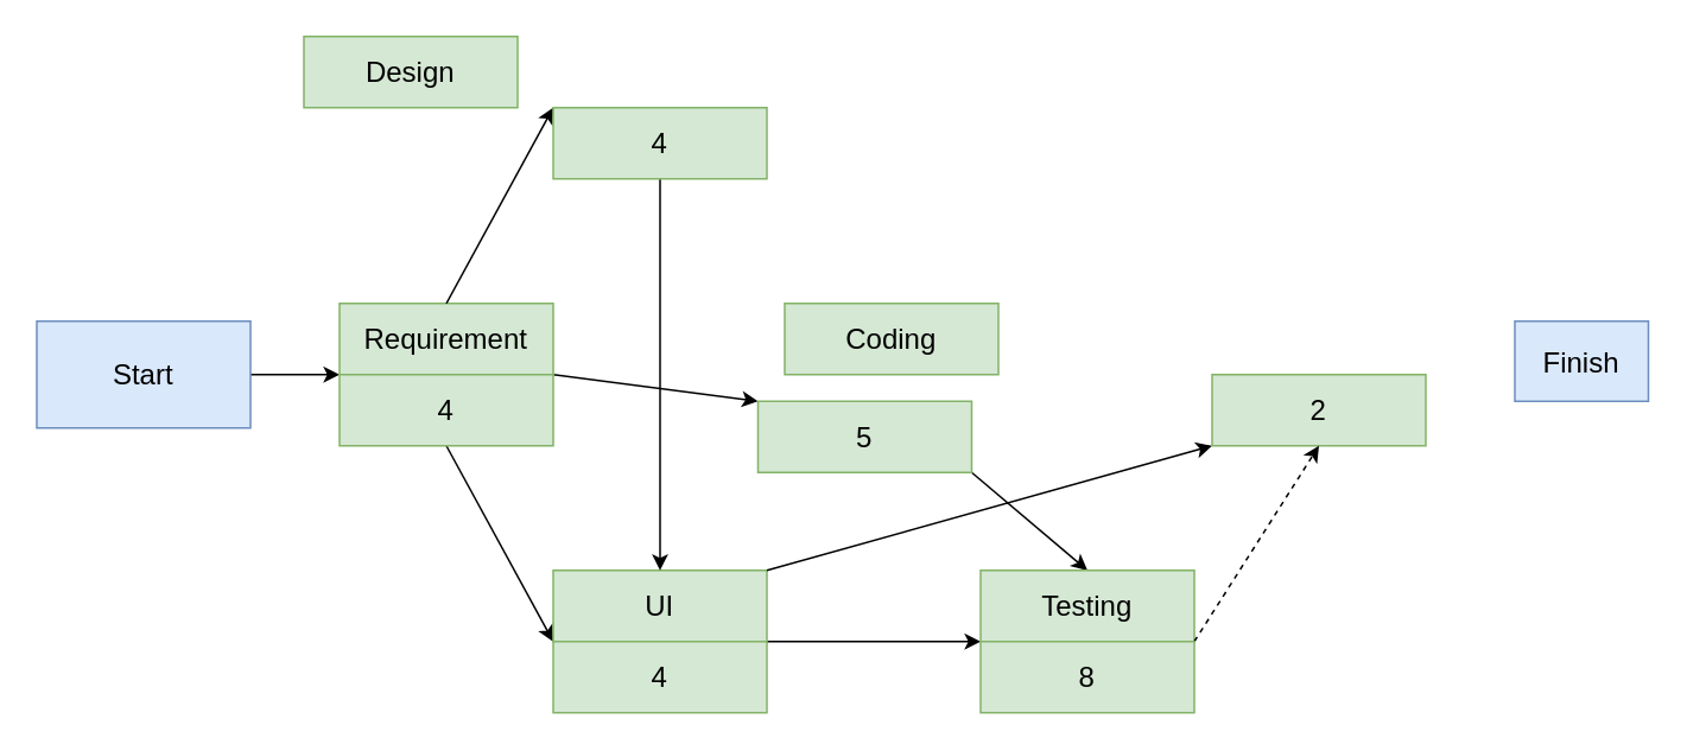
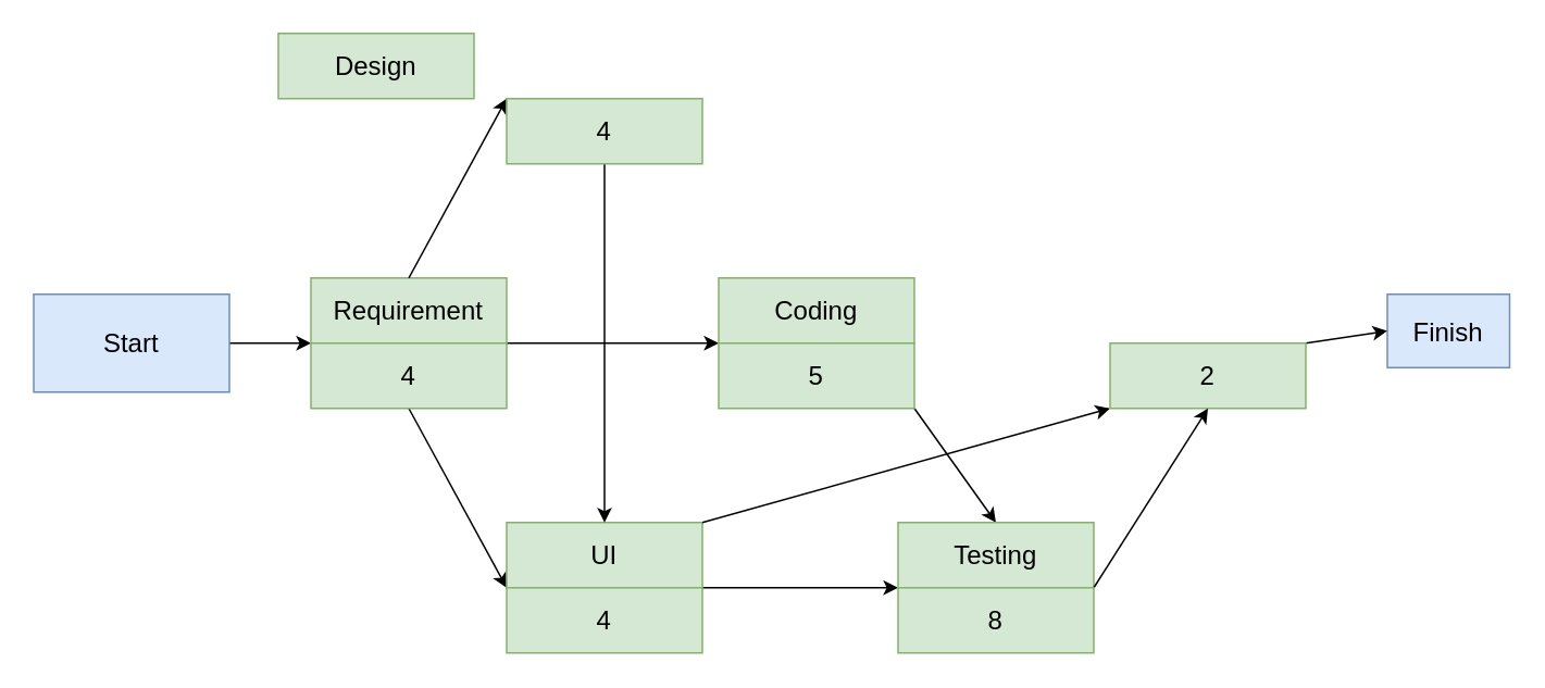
  <mxCell id="0" />
  <mxCell id="1" parent="0" />
  <mxCell id="2" style="edgeStyle=none;html=1;exitX=1;exitY=0.5;exitDx=0;exitDy=0;entryX=0;entryY=0;entryDx=0;entryDy=0;fontSize=16;" parent="1" source="3" target="9" edge="1"><mxGeometry relative="1" as="geometry" /></mxCell>
  <mxCell id="3" value="Start" style="whiteSpace=wrap;html=1;fillColor=#dae8fc;strokeColor=#6c8ebf;fontSize=16;" parent="1" vertex="1"><mxGeometry x="20" y="180" width="120" height="60" as="geometry" /></mxCell>
  <mxCell id="4" value="Finish" style="whiteSpace=wrap;html=1;fillColor=#dae8fc;strokeColor=#6c8ebf;fontSize=16;" parent="1" vertex="1"><mxGeometry x="850" y="180" width="75" height="45" as="geometry" /></mxCell>
  <mxCell id="5" style="edgeStyle=none;html=1;exitX=1;exitY=1;exitDx=0;exitDy=0;entryX=0;entryY=0;entryDx=0;entryDy=0;fontSize=16;" parent="1" source="6" target="16" edge="1"><mxGeometry relative="1" as="geometry" /></mxCell>
  <mxCell id="6" value="Requirement" style="whiteSpace=wrap;html=1;fillColor=#d5e8d4;strokeColor=#82b366;fontSize=16;" parent="1" vertex="1"><mxGeometry x="190" y="170" width="120" height="40" as="geometry" /></mxCell>
  <mxCell id="7" style="edgeStyle=none;html=1;exitX=0.5;exitY=1;exitDx=0;exitDy=0;entryX=0;entryY=0;entryDx=0;entryDy=0;fontSize=16;" parent="1" source="9" target="13" edge="1"><mxGeometry relative="1" as="geometry" /></mxCell>
  <mxCell id="8" style="edgeStyle=none;html=1;entryX=0;entryY=0;entryDx=0;entryDy=0;fontSize=16;exitX=0.5;exitY=0;exitDx=0;exitDy=0;" parent="1" source="6" target="19" edge="1"><mxGeometry relative="1" as="geometry" /></mxCell>
  <mxCell id="9" value="4" style="whiteSpace=wrap;html=1;fillColor=#d5e8d4;strokeColor=#82b366;fontSize=16;" parent="1" vertex="1"><mxGeometry x="190" y="210" width="120" height="40" as="geometry" /></mxCell>
  <mxCell id="10" value="UI" style="whiteSpace=wrap;html=1;fillColor=#d5e8d4;strokeColor=#82b366;fontSize=16;" parent="1" vertex="1"><mxGeometry x="310" y="320" width="120" height="40" as="geometry" /></mxCell>
  <mxCell id="11" style="edgeStyle=none;html=1;exitX=1;exitY=0;exitDx=0;exitDy=0;entryX=0;entryY=0;entryDx=0;entryDy=0;fontSize=16;" parent="1" source="13" target="24" edge="1"><mxGeometry relative="1" as="geometry" /></mxCell>
  <mxCell id="12" style="edgeStyle=none;html=1;exitX=1;exitY=0;exitDx=0;exitDy=0;entryX=0;entryY=1;entryDx=0;entryDy=0;fontSize=16;" parent="1" source="10" target="21" edge="1"><mxGeometry relative="1" as="geometry" /></mxCell>
  <mxCell id="13" value="4" style="whiteSpace=wrap;html=1;fillColor=#d5e8d4;strokeColor=#82b366;fontSize=16;" parent="1" vertex="1"><mxGeometry x="310" y="360" width="120" height="40" as="geometry" /></mxCell>
  <mxCell id="14" value="Coding" style="whiteSpace=wrap;html=1;fillColor=#d5e8d4;strokeColor=#82b366;fontSize=16;" parent="1" vertex="1"><mxGeometry x="440" y="170" width="120" height="40" as="geometry" /></mxCell>
  <mxCell id="15" style="edgeStyle=none;html=1;fontSize=16;entryX=0.5;entryY=0;entryDx=0;entryDy=0;exitX=1;exitY=1;exitDx=0;exitDy=0;" parent="1" source="16" target="22" edge="1"><mxGeometry relative="1" as="geometry" /></mxCell>
- <mxCell id="16" value="5" style="whiteSpace=wrap;html=1;fillColor=#d5e8d4;strokeColor=#82b366;fontSize=16;" parent="1" vertex="1"><mxGeometry x="425" y="225" width="120" height="40" as="geometry" /></mxCell>
+ <mxCell id="16" value="5" style="whiteSpace=wrap;html=1;fillColor=#d5e8d4;strokeColor=#82b366;fontSize=16;" parent="1" vertex="1"><mxGeometry x="440" y="210" width="120" height="40" as="geometry" /></mxCell>
  <mxCell id="17" style="edgeStyle=none;html=1;exitX=0.5;exitY=1;exitDx=0;exitDy=0;fontSize=16;" parent="1" source="19" target="10" edge="1"><mxGeometry relative="1" as="geometry" /></mxCell>
  <mxCell id="18" value="Design" style="whiteSpace=wrap;html=1;fillColor=#d5e8d4;strokeColor=#82b366;fontSize=16;" parent="1" vertex="1"><mxGeometry x="170" y="20" width="120" height="40" as="geometry" /></mxCell>
  <mxCell id="19" value="4" style="whiteSpace=wrap;html=1;fillColor=#d5e8d4;strokeColor=#82b366;fontSize=16;" parent="1" vertex="1"><mxGeometry x="310" y="60" width="120" height="40" as="geometry" /></mxCell>
+ <mxCell id="20" style="edgeStyle=none;html=1;exitX=1;exitY=0;exitDx=0;exitDy=0;entryX=0;entryY=0.5;entryDx=0;entryDy=0;fontSize=16;" parent="1" source="21" target="4" edge="1"><mxGeometry relative="1" as="geometry" /></mxCell>
  <mxCell id="21" value="2" style="whiteSpace=wrap;html=1;fillColor=#d5e8d4;strokeColor=#82b366;fontSize=16;" parent="1" vertex="1"><mxGeometry x="680" y="210" width="120" height="40" as="geometry" /></mxCell>
  <mxCell id="22" value="Testing" style="whiteSpace=wrap;html=1;fillColor=#d5e8d4;strokeColor=#82b366;fontSize=16;" parent="1" vertex="1"><mxGeometry x="550" y="320" width="120" height="40" as="geometry" /></mxCell>
- <mxCell id="23" style="edgeStyle=none;html=1;exitX=1;exitY=0;exitDx=0;exitDy=0;fontSize=16;entryX=0.5;entryY=1;entryDx=0;entryDy=0;dashed=1;" parent="1" source="24" target="21" edge="1"><mxGeometry relative="1" as="geometry"><mxPoint x="750" y="210" as="targetPoint" /></mxGeometry></mxCell>
+ <mxCell id="23" style="edgeStyle=none;html=1;exitX=1;exitY=0;exitDx=0;exitDy=0;fontSize=16;entryX=0.5;entryY=1;entryDx=0;entryDy=0;" parent="1" source="24" target="21" edge="1"><mxGeometry relative="1" as="geometry"><mxPoint x="750" y="210" as="targetPoint" /></mxGeometry></mxCell>
  <mxCell id="24" value="8" style="whiteSpace=wrap;html=1;fillColor=#d5e8d4;strokeColor=#82b366;fontSize=16;" parent="1" vertex="1"><mxGeometry x="550" y="360" width="120" height="40" as="geometry" /></mxCell>
